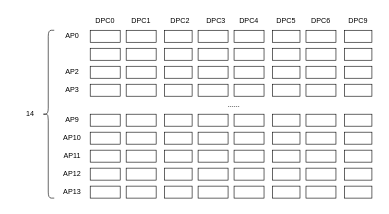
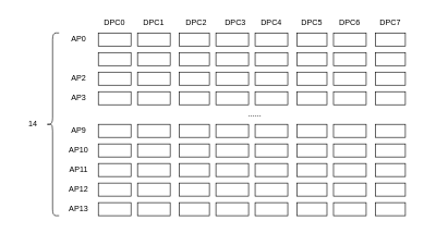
  <mxCell id="0" />
  <mxCell id="1" parent="0" />
  <mxCell id="2" value="" style="rounded=0;whiteSpace=wrap;html=1;" vertex="1" parent="1"><mxGeometry x="150" y="50" width="50" height="20" as="geometry" /></mxCell>
  <mxCell id="3" value="" style="rounded=0;whiteSpace=wrap;html=1;" vertex="1" parent="1"><mxGeometry x="210" y="50" width="50" height="20" as="geometry" /></mxCell>
  <mxCell id="4" value="" style="rounded=0;whiteSpace=wrap;html=1;" vertex="1" parent="1"><mxGeometry x="274" y="50" width="46" height="20" as="geometry" /></mxCell>
  <mxCell id="5" value="" style="rounded=0;whiteSpace=wrap;html=1;" vertex="1" parent="1"><mxGeometry x="330" y="50" width="50" height="20" as="geometry" /></mxCell>
  <mxCell id="6" value="" style="rounded=0;whiteSpace=wrap;html=1;" vertex="1" parent="1"><mxGeometry x="390" y="50" width="50" height="20" as="geometry" /></mxCell>
  <mxCell id="7" value="" style="rounded=0;whiteSpace=wrap;html=1;" vertex="1" parent="1"><mxGeometry x="454" y="50" width="46" height="20" as="geometry" /></mxCell>
  <mxCell id="8" value="" style="rounded=0;whiteSpace=wrap;html=1;" vertex="1" parent="1"><mxGeometry x="510" y="50" width="50" height="20" as="geometry" /></mxCell>
  <mxCell id="9" value="" style="rounded=0;whiteSpace=wrap;html=1;" vertex="1" parent="1"><mxGeometry x="574" y="50" width="46" height="20" as="geometry" /></mxCell>
  <mxCell id="10" value="DPC0" style="text;html=1;align=center;verticalAlign=middle;whiteSpace=wrap;rounded=0;" vertex="1" parent="1"><mxGeometry x="145" y="20" width="60" height="30" as="geometry" /></mxCell>
- <mxCell id="11" value="DPC9" style="text;html=1;align=center;verticalAlign=middle;whiteSpace=wrap;rounded=0;" vertex="1" parent="1"><mxGeometry x="567" y="20" width="60" height="30" as="geometry" /></mxCell>
+ <mxCell id="11" value="DPC7" style="text;html=1;align=center;verticalAlign=middle;whiteSpace=wrap;rounded=0;" vertex="1" parent="1"><mxGeometry x="567" y="20" width="60" height="30" as="geometry" /></mxCell>
  <mxCell id="12" value="DPC1" style="text;html=1;align=center;verticalAlign=middle;whiteSpace=wrap;rounded=0;" vertex="1" parent="1"><mxGeometry x="205" y="20" width="60" height="30" as="geometry" /></mxCell>
  <mxCell id="13" value="DPC2" style="text;html=1;align=center;verticalAlign=middle;whiteSpace=wrap;rounded=0;" vertex="1" parent="1"><mxGeometry x="270" y="20" width="60" height="30" as="geometry" /></mxCell>
  <mxCell id="14" value="DPC3" style="text;html=1;align=center;verticalAlign=middle;whiteSpace=wrap;rounded=0;" vertex="1" parent="1"><mxGeometry x="330" y="20" width="60" height="30" as="geometry" /></mxCell>
  <mxCell id="15" value="DPC4" style="text;html=1;align=center;verticalAlign=middle;whiteSpace=wrap;rounded=0;" vertex="1" parent="1"><mxGeometry x="385" y="20" width="60" height="30" as="geometry" /></mxCell>
  <mxCell id="16" value="DPC5" style="text;html=1;align=center;verticalAlign=middle;whiteSpace=wrap;rounded=0;" vertex="1" parent="1"><mxGeometry x="447" y="20" width="60" height="30" as="geometry" /></mxCell>
  <mxCell id="17" value="DPC6" style="text;html=1;align=center;verticalAlign=middle;whiteSpace=wrap;rounded=0;" vertex="1" parent="1"><mxGeometry x="505" y="20" width="60" height="30" as="geometry" /></mxCell>
  <mxCell id="18" value="" style="rounded=0;whiteSpace=wrap;html=1;" vertex="1" parent="1"><mxGeometry x="150" y="80" width="50" height="20" as="geometry" /></mxCell>
  <mxCell id="19" value="" style="rounded=0;whiteSpace=wrap;html=1;" vertex="1" parent="1"><mxGeometry x="210" y="80" width="50" height="20" as="geometry" /></mxCell>
  <mxCell id="20" value="" style="rounded=0;whiteSpace=wrap;html=1;" vertex="1" parent="1"><mxGeometry x="274" y="80" width="46" height="20" as="geometry" /></mxCell>
  <mxCell id="21" value="" style="rounded=0;whiteSpace=wrap;html=1;" vertex="1" parent="1"><mxGeometry x="330" y="80" width="50" height="20" as="geometry" /></mxCell>
  <mxCell id="22" value="" style="rounded=0;whiteSpace=wrap;html=1;" vertex="1" parent="1"><mxGeometry x="390" y="80" width="50" height="20" as="geometry" /></mxCell>
  <mxCell id="23" value="" style="rounded=0;whiteSpace=wrap;html=1;" vertex="1" parent="1"><mxGeometry x="454" y="80" width="46" height="20" as="geometry" /></mxCell>
  <mxCell id="24" value="" style="rounded=0;whiteSpace=wrap;html=1;" vertex="1" parent="1"><mxGeometry x="510" y="80" width="50" height="20" as="geometry" /></mxCell>
  <mxCell id="25" value="" style="rounded=0;whiteSpace=wrap;html=1;" vertex="1" parent="1"><mxGeometry x="574" y="80" width="46" height="20" as="geometry" /></mxCell>
  <mxCell id="26" value="" style="rounded=0;whiteSpace=wrap;html=1;" vertex="1" parent="1"><mxGeometry x="150" y="110" width="50" height="20" as="geometry" /></mxCell>
  <mxCell id="27" value="" style="rounded=0;whiteSpace=wrap;html=1;" vertex="1" parent="1"><mxGeometry x="210" y="110" width="50" height="20" as="geometry" /></mxCell>
  <mxCell id="28" value="" style="rounded=0;whiteSpace=wrap;html=1;" vertex="1" parent="1"><mxGeometry x="274" y="110" width="46" height="20" as="geometry" /></mxCell>
  <mxCell id="29" value="" style="rounded=0;whiteSpace=wrap;html=1;" vertex="1" parent="1"><mxGeometry x="330" y="110" width="50" height="20" as="geometry" /></mxCell>
  <mxCell id="30" value="" style="rounded=0;whiteSpace=wrap;html=1;" vertex="1" parent="1"><mxGeometry x="390" y="110" width="50" height="20" as="geometry" /></mxCell>
  <mxCell id="31" value="" style="rounded=0;whiteSpace=wrap;html=1;" vertex="1" parent="1"><mxGeometry x="454" y="110" width="46" height="20" as="geometry" /></mxCell>
  <mxCell id="32" value="" style="rounded=0;whiteSpace=wrap;html=1;" vertex="1" parent="1"><mxGeometry x="510" y="110" width="50" height="20" as="geometry" /></mxCell>
  <mxCell id="33" value="" style="rounded=0;whiteSpace=wrap;html=1;" vertex="1" parent="1"><mxGeometry x="574" y="110" width="46" height="20" as="geometry" /></mxCell>
  <mxCell id="34" value="" style="rounded=0;whiteSpace=wrap;html=1;" vertex="1" parent="1"><mxGeometry x="150" y="140" width="50" height="20" as="geometry" /></mxCell>
  <mxCell id="35" value="" style="rounded=0;whiteSpace=wrap;html=1;" vertex="1" parent="1"><mxGeometry x="210" y="140" width="50" height="20" as="geometry" /></mxCell>
  <mxCell id="36" value="" style="rounded=0;whiteSpace=wrap;html=1;" vertex="1" parent="1"><mxGeometry x="274" y="140" width="46" height="20" as="geometry" /></mxCell>
  <mxCell id="37" value="" style="rounded=0;whiteSpace=wrap;html=1;" vertex="1" parent="1"><mxGeometry x="330" y="140" width="50" height="20" as="geometry" /></mxCell>
  <mxCell id="38" value="" style="rounded=0;whiteSpace=wrap;html=1;" vertex="1" parent="1"><mxGeometry x="390" y="140" width="50" height="20" as="geometry" /></mxCell>
  <mxCell id="39" value="" style="rounded=0;whiteSpace=wrap;html=1;" vertex="1" parent="1"><mxGeometry x="454" y="140" width="46" height="20" as="geometry" /></mxCell>
  <mxCell id="40" value="" style="rounded=0;whiteSpace=wrap;html=1;" vertex="1" parent="1"><mxGeometry x="510" y="140" width="50" height="20" as="geometry" /></mxCell>
  <mxCell id="41" value="" style="rounded=0;whiteSpace=wrap;html=1;" vertex="1" parent="1"><mxGeometry x="574" y="140" width="46" height="20" as="geometry" /></mxCell>
  <mxCell id="42" value="" style="rounded=0;whiteSpace=wrap;html=1;" vertex="1" parent="1"><mxGeometry x="150" y="190" width="50" height="20" as="geometry" /></mxCell>
  <mxCell id="43" value="" style="rounded=0;whiteSpace=wrap;html=1;" vertex="1" parent="1"><mxGeometry x="210" y="190" width="50" height="20" as="geometry" /></mxCell>
  <mxCell id="44" value="" style="rounded=0;whiteSpace=wrap;html=1;" vertex="1" parent="1"><mxGeometry x="274" y="190" width="46" height="20" as="geometry" /></mxCell>
  <mxCell id="45" value="" style="rounded=0;whiteSpace=wrap;html=1;" vertex="1" parent="1"><mxGeometry x="330" y="190" width="50" height="20" as="geometry" /></mxCell>
  <mxCell id="46" value="" style="rounded=0;whiteSpace=wrap;html=1;" vertex="1" parent="1"><mxGeometry x="390" y="190" width="50" height="20" as="geometry" /></mxCell>
  <mxCell id="47" value="" style="rounded=0;whiteSpace=wrap;html=1;" vertex="1" parent="1"><mxGeometry x="454" y="190" width="46" height="20" as="geometry" /></mxCell>
  <mxCell id="48" value="" style="rounded=0;whiteSpace=wrap;html=1;" vertex="1" parent="1"><mxGeometry x="510" y="190" width="50" height="20" as="geometry" /></mxCell>
  <mxCell id="49" value="" style="rounded=0;whiteSpace=wrap;html=1;" vertex="1" parent="1"><mxGeometry x="574" y="190" width="46" height="20" as="geometry" /></mxCell>
  <mxCell id="50" value="" style="rounded=0;whiteSpace=wrap;html=1;" vertex="1" parent="1"><mxGeometry x="150" y="220" width="50" height="20" as="geometry" /></mxCell>
  <mxCell id="51" value="" style="rounded=0;whiteSpace=wrap;html=1;" vertex="1" parent="1"><mxGeometry x="210" y="220" width="50" height="20" as="geometry" /></mxCell>
  <mxCell id="52" value="" style="rounded=0;whiteSpace=wrap;html=1;" vertex="1" parent="1"><mxGeometry x="274" y="220" width="46" height="20" as="geometry" /></mxCell>
  <mxCell id="53" value="" style="rounded=0;whiteSpace=wrap;html=1;" vertex="1" parent="1"><mxGeometry x="330" y="220" width="50" height="20" as="geometry" /></mxCell>
  <mxCell id="54" value="" style="rounded=0;whiteSpace=wrap;html=1;" vertex="1" parent="1"><mxGeometry x="390" y="220" width="50" height="20" as="geometry" /></mxCell>
  <mxCell id="55" value="" style="rounded=0;whiteSpace=wrap;html=1;" vertex="1" parent="1"><mxGeometry x="454" y="220" width="46" height="20" as="geometry" /></mxCell>
  <mxCell id="56" value="" style="rounded=0;whiteSpace=wrap;html=1;" vertex="1" parent="1"><mxGeometry x="510" y="220" width="50" height="20" as="geometry" /></mxCell>
  <mxCell id="57" value="" style="rounded=0;whiteSpace=wrap;html=1;" vertex="1" parent="1"><mxGeometry x="574" y="220" width="46" height="20" as="geometry" /></mxCell>
  <mxCell id="58" value="" style="rounded=0;whiteSpace=wrap;html=1;" vertex="1" parent="1"><mxGeometry x="150" y="250" width="50" height="20" as="geometry" /></mxCell>
  <mxCell id="59" value="" style="rounded=0;whiteSpace=wrap;html=1;" vertex="1" parent="1"><mxGeometry x="210" y="250" width="50" height="20" as="geometry" /></mxCell>
  <mxCell id="60" value="" style="rounded=0;whiteSpace=wrap;html=1;" vertex="1" parent="1"><mxGeometry x="274" y="250" width="46" height="20" as="geometry" /></mxCell>
  <mxCell id="61" value="" style="rounded=0;whiteSpace=wrap;html=1;" vertex="1" parent="1"><mxGeometry x="330" y="250" width="50" height="20" as="geometry" /></mxCell>
  <mxCell id="62" value="" style="rounded=0;whiteSpace=wrap;html=1;" vertex="1" parent="1"><mxGeometry x="390" y="250" width="50" height="20" as="geometry" /></mxCell>
  <mxCell id="63" value="" style="rounded=0;whiteSpace=wrap;html=1;" vertex="1" parent="1"><mxGeometry x="454" y="250" width="46" height="20" as="geometry" /></mxCell>
  <mxCell id="64" value="" style="rounded=0;whiteSpace=wrap;html=1;" vertex="1" parent="1"><mxGeometry x="510" y="250" width="50" height="20" as="geometry" /></mxCell>
  <mxCell id="65" value="" style="rounded=0;whiteSpace=wrap;html=1;" vertex="1" parent="1"><mxGeometry x="574" y="250" width="46" height="20" as="geometry" /></mxCell>
  <mxCell id="66" value="" style="rounded=0;whiteSpace=wrap;html=1;" vertex="1" parent="1"><mxGeometry x="150" y="280" width="50" height="20" as="geometry" /></mxCell>
  <mxCell id="67" value="" style="rounded=0;whiteSpace=wrap;html=1;" vertex="1" parent="1"><mxGeometry x="210" y="280" width="50" height="20" as="geometry" /></mxCell>
  <mxCell id="68" value="" style="rounded=0;whiteSpace=wrap;html=1;" vertex="1" parent="1"><mxGeometry x="274" y="280" width="46" height="20" as="geometry" /></mxCell>
  <mxCell id="69" value="" style="rounded=0;whiteSpace=wrap;html=1;" vertex="1" parent="1"><mxGeometry x="330" y="280" width="50" height="20" as="geometry" /></mxCell>
  <mxCell id="70" value="" style="rounded=0;whiteSpace=wrap;html=1;" vertex="1" parent="1"><mxGeometry x="390" y="280" width="50" height="20" as="geometry" /></mxCell>
  <mxCell id="71" value="" style="rounded=0;whiteSpace=wrap;html=1;" vertex="1" parent="1"><mxGeometry x="454" y="280" width="46" height="20" as="geometry" /></mxCell>
  <mxCell id="72" value="" style="rounded=0;whiteSpace=wrap;html=1;" vertex="1" parent="1"><mxGeometry x="510" y="280" width="50" height="20" as="geometry" /></mxCell>
  <mxCell id="73" value="" style="rounded=0;whiteSpace=wrap;html=1;" vertex="1" parent="1"><mxGeometry x="574" y="280" width="46" height="20" as="geometry" /></mxCell>
  <mxCell id="74" value="" style="rounded=0;whiteSpace=wrap;html=1;" vertex="1" parent="1"><mxGeometry x="150" y="310" width="50" height="20" as="geometry" /></mxCell>
  <mxCell id="75" value="" style="rounded=0;whiteSpace=wrap;html=1;" vertex="1" parent="1"><mxGeometry x="210" y="310" width="50" height="20" as="geometry" /></mxCell>
  <mxCell id="76" value="" style="rounded=0;whiteSpace=wrap;html=1;" vertex="1" parent="1"><mxGeometry x="274" y="310" width="46" height="20" as="geometry" /></mxCell>
  <mxCell id="77" value="" style="rounded=0;whiteSpace=wrap;html=1;" vertex="1" parent="1"><mxGeometry x="330" y="310" width="50" height="20" as="geometry" /></mxCell>
  <mxCell id="78" value="" style="rounded=0;whiteSpace=wrap;html=1;" vertex="1" parent="1"><mxGeometry x="390" y="310" width="50" height="20" as="geometry" /></mxCell>
  <mxCell id="79" value="" style="rounded=0;whiteSpace=wrap;html=1;" vertex="1" parent="1"><mxGeometry x="454" y="310" width="46" height="20" as="geometry" /></mxCell>
  <mxCell id="80" value="" style="rounded=0;whiteSpace=wrap;html=1;" vertex="1" parent="1"><mxGeometry x="510" y="310" width="50" height="20" as="geometry" /></mxCell>
  <mxCell id="81" value="" style="rounded=0;whiteSpace=wrap;html=1;" vertex="1" parent="1"><mxGeometry x="574" y="310" width="46" height="20" as="geometry" /></mxCell>
  <mxCell id="82" value="......" style="text;html=1;align=center;verticalAlign=middle;whiteSpace=wrap;rounded=0;" vertex="1" parent="1"><mxGeometry x="360" y="160" width="60" height="30" as="geometry" /></mxCell>
  <mxCell id="83" value="" style="shape=curlyBracket;whiteSpace=wrap;html=1;rounded=1;labelPosition=left;verticalLabelPosition=middle;align=right;verticalAlign=middle;" vertex="1" parent="1"><mxGeometry x="70" y="50" width="20" height="280" as="geometry" /></mxCell>
  <mxCell id="84" value="14" style="text;html=1;align=center;verticalAlign=middle;whiteSpace=wrap;rounded=0;" vertex="1" parent="1"><mxGeometry x="20" y="175" width="60" height="30" as="geometry" /></mxCell>
  <mxCell id="85" value="AP0" style="text;html=1;align=center;verticalAlign=middle;whiteSpace=wrap;rounded=0;" vertex="1" parent="1"><mxGeometry x="90" y="45" width="60" height="30" as="geometry" /></mxCell>
  <mxCell id="86" value="AP2" style="text;html=1;align=center;verticalAlign=middle;whiteSpace=wrap;rounded=0;" vertex="1" parent="1"><mxGeometry x="90" y="105" width="60" height="30" as="geometry" /></mxCell>
  <mxCell id="87" value="AP3" style="text;html=1;align=center;verticalAlign=middle;whiteSpace=wrap;rounded=0;" vertex="1" parent="1"><mxGeometry x="90" y="135" width="60" height="30" as="geometry" /></mxCell>
  <mxCell id="88" value="AP13" style="text;html=1;align=center;verticalAlign=middle;whiteSpace=wrap;rounded=0;" vertex="1" parent="1"><mxGeometry x="90" y="305" width="60" height="30" as="geometry" /></mxCell>
  <mxCell id="89" value="AP12" style="text;html=1;align=center;verticalAlign=middle;whiteSpace=wrap;rounded=0;" vertex="1" parent="1"><mxGeometry x="90" y="275" width="60" height="30" as="geometry" /></mxCell>
  <mxCell id="90" value="AP11" style="text;html=1;align=center;verticalAlign=middle;whiteSpace=wrap;rounded=0;" vertex="1" parent="1"><mxGeometry x="90" y="245" width="60" height="30" as="geometry" /></mxCell>
  <mxCell id="91" value="AP10" style="text;html=1;align=center;verticalAlign=middle;whiteSpace=wrap;rounded=0;" vertex="1" parent="1"><mxGeometry x="90" y="215" width="60" height="30" as="geometry" /></mxCell>
  <mxCell id="92" value="AP9" style="text;html=1;align=center;verticalAlign=middle;whiteSpace=wrap;rounded=0;" vertex="1" parent="1"><mxGeometry x="90" y="185" width="60" height="30" as="geometry" /></mxCell>
